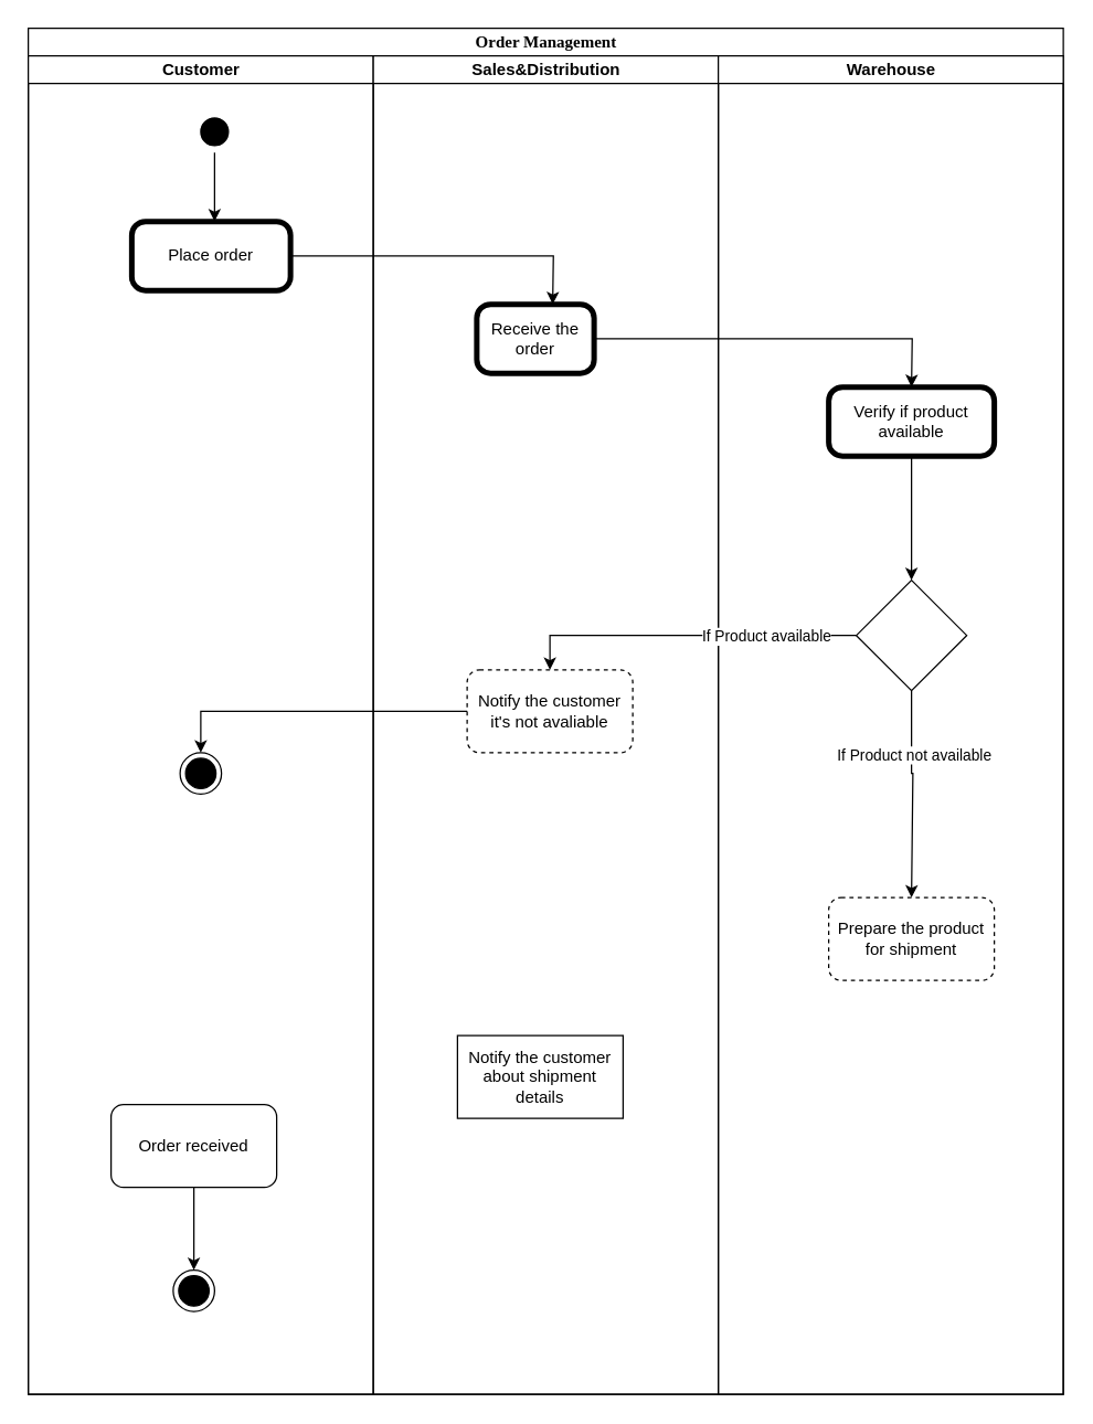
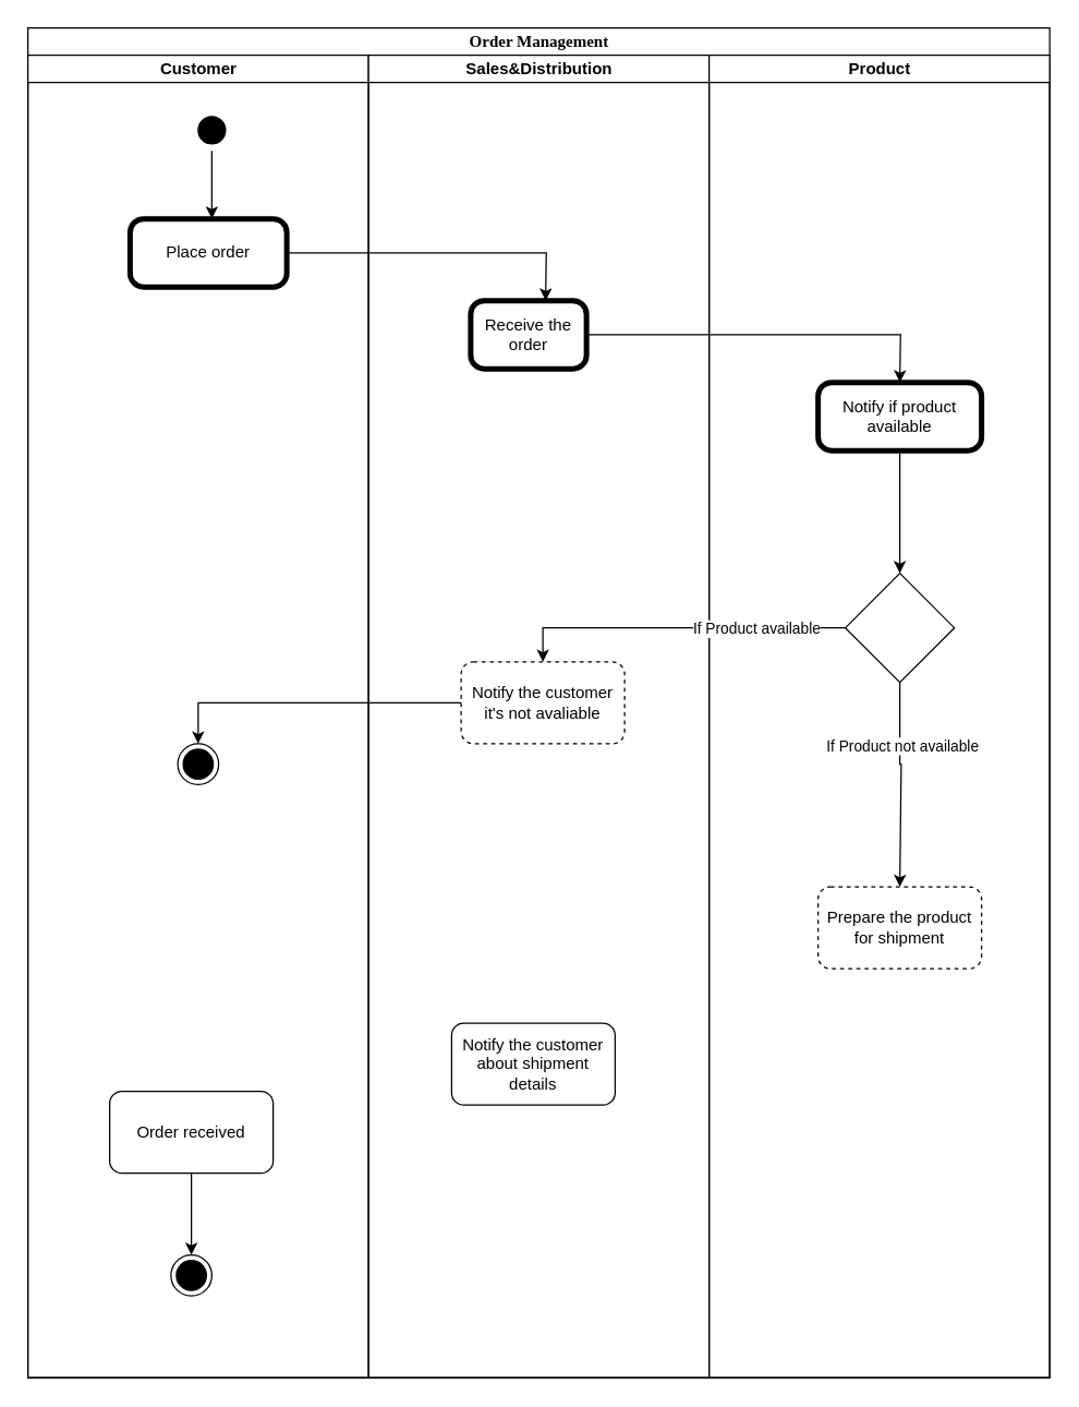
  <mxCell id="0" />
  <mxCell id="1" parent="0" />
  <mxCell id="2" value="Order Management" style="swimlane;html=1;childLayout=stackLayout;startSize=20;rounded=0;shadow=0;comic=0;labelBackgroundColor=none;strokeWidth=1;fontFamily=Verdana;fontSize=12;align=center;" parent="1" vertex="1"><mxGeometry x="20" y="20" width="750" height="990" as="geometry" /></mxCell>
  <mxCell id="3" value="Customer" style="swimlane;html=1;startSize=20;" parent="2" vertex="1"><mxGeometry y="20" width="250" height="970" as="geometry" /></mxCell>
  <mxCell id="4" value="" style="ellipse;html=1;shape=startState;fillColor=#000000;strokeColor=#FFFFFF;" vertex="1" parent="3"><mxGeometry x="120" y="40" width="30" height="30" as="geometry" /></mxCell>
  <mxCell id="5" value="" style="endArrow=classic;html=1;rounded=0;exitX=0.5;exitY=1;exitDx=0;exitDy=0;" edge="1" parent="3" source="4"><mxGeometry width="50" height="50" relative="1" as="geometry"><mxPoint x="140" y="110" as="sourcePoint" /><mxPoint x="135" y="120" as="targetPoint" /></mxGeometry></mxCell>
  <mxCell id="6" style="edgeStyle=orthogonalEdgeStyle;rounded=0;orthogonalLoop=1;jettySize=auto;html=1;" edge="1" parent="3" source="7"><mxGeometry relative="1" as="geometry"><mxPoint x="380" y="180" as="targetPoint" /></mxGeometry></mxCell>
  <mxCell id="7" value="Place order" style="points=[[0.25,0,0],[0.5,0,0],[0.75,0,0],[1,0.25,0],[1,0.5,0],[1,0.75,0],[0.75,1,0],[0.5,1,0],[0.25,1,0],[0,0.75,0],[0,0.5,0],[0,0.25,0]];shape=mxgraph.bpmn.task;whiteSpace=wrap;rectStyle=rounded;size=10;html=1;container=1;expand=0;collapsible=0;bpmnShapeType=call;strokeWidth=0;" vertex="1" parent="3"><mxGeometry x="75" y="120" width="115" height="50" as="geometry" /></mxCell>
  <mxCell id="8" value="" style="ellipse;html=1;shape=endState;fillColor=#000000;strokeColor=#000000;" vertex="1" parent="3"><mxGeometry x="110" y="505" width="30" height="30" as="geometry" /></mxCell>
  <mxCell id="9" value="" style="edgeStyle=orthogonalEdgeStyle;rounded=0;orthogonalLoop=1;jettySize=auto;html=1;" edge="1" parent="3" source="10" target="11"><mxGeometry relative="1" as="geometry" /></mxCell>
  <mxCell id="10" value="Order received" style="rounded=1;whiteSpace=wrap;html=1;" vertex="1" parent="3"><mxGeometry x="60" y="760" width="120" height="60" as="geometry" /></mxCell>
  <mxCell id="11" value="" style="ellipse;html=1;shape=endState;fillColor=#000000;strokeColor=#000000;" vertex="1" parent="3"><mxGeometry x="105" y="880" width="30" height="30" as="geometry" /></mxCell>
  <mxCell id="12" value="Sales&amp;amp;Distribution" style="swimlane;html=1;startSize=20;" parent="2" vertex="1"><mxGeometry x="250" y="20" width="250" height="970" as="geometry" /></mxCell>
  <mxCell id="13" style="edgeStyle=orthogonalEdgeStyle;rounded=0;orthogonalLoop=1;jettySize=auto;html=1;" edge="1" parent="12" source="14"><mxGeometry relative="1" as="geometry"><mxPoint x="390" y="240" as="targetPoint" /></mxGeometry></mxCell>
  <mxCell id="14" value="Receive the order" style="points=[[0.25,0,0],[0.5,0,0],[0.75,0,0],[1,0.25,0],[1,0.5,0],[1,0.75,0],[0.75,1,0],[0.5,1,0],[0.25,1,0],[0,0.75,0],[0,0.5,0],[0,0.25,0]];shape=mxgraph.bpmn.task;whiteSpace=wrap;rectStyle=rounded;size=10;html=1;container=1;expand=0;collapsible=0;bpmnShapeType=call;" vertex="1" parent="12"><mxGeometry x="75" y="180" width="85" height="50" as="geometry" /></mxCell>
  <mxCell id="15" value="Notify the customer it's not avaliable" style="rounded=1;whiteSpace=wrap;html=1;dashed=1;" vertex="1" parent="12"><mxGeometry x="68" y="445" width="120" height="60" as="geometry" /></mxCell>
- <mxCell id="16" value="Notify the customer about shipment details" style="whiteSpace=wrap;html=1;rounded=0;" vertex="1" parent="12"><mxGeometry x="61" y="710" width="120" height="60" as="geometry" /></mxCell>
- <mxCell id="17" value="Warehouse" style="swimlane;html=1;startSize=20;" parent="2" vertex="1"><mxGeometry x="500" y="20" width="250" height="970" as="geometry" /></mxCell>
+ <mxCell id="16" value="Notify the customer about shipment details" style="rounded=1;whiteSpace=wrap;html=1;" vertex="1" parent="12"><mxGeometry x="61" y="710" width="120" height="60" as="geometry" /></mxCell>
+ <mxCell id="17" value="Product" style="swimlane;html=1;startSize=20;" parent="2" vertex="1"><mxGeometry x="500" y="20" width="250" height="970" as="geometry" /></mxCell>
  <mxCell id="18" style="edgeStyle=orthogonalEdgeStyle;rounded=0;orthogonalLoop=1;jettySize=auto;html=1;exitX=0.5;exitY=1;exitDx=0;exitDy=0;exitPerimeter=0;entryX=0.5;entryY=0;entryDx=0;entryDy=0;" edge="1" parent="17" source="19" target="22"><mxGeometry relative="1" as="geometry" /></mxCell>
- <mxCell id="19" value="Verify if product available" style="points=[[0.25,0,0],[0.5,0,0],[0.75,0,0],[1,0.25,0],[1,0.5,0],[1,0.75,0],[0.75,1,0],[0.5,1,0],[0.25,1,0],[0,0.75,0],[0,0.5,0],[0,0.25,0]];shape=mxgraph.bpmn.task;whiteSpace=wrap;rectStyle=rounded;size=10;html=1;container=1;expand=0;collapsible=0;bpmnShapeType=call;" vertex="1" parent="17"><mxGeometry x="80" y="240" width="120" height="50" as="geometry" /></mxCell>
+ <mxCell id="19" value="Notify if product available" style="points=[[0.25,0,0],[0.5,0,0],[0.75,0,0],[1,0.25,0],[1,0.5,0],[1,0.75,0],[0.75,1,0],[0.5,1,0],[0.25,1,0],[0,0.75,0],[0,0.5,0],[0,0.25,0]];shape=mxgraph.bpmn.task;whiteSpace=wrap;rectStyle=rounded;size=10;html=1;container=1;expand=0;collapsible=0;bpmnShapeType=call;" vertex="1" parent="17"><mxGeometry x="80" y="240" width="120" height="50" as="geometry" /></mxCell>
  <mxCell id="20" style="edgeStyle=orthogonalEdgeStyle;rounded=0;orthogonalLoop=1;jettySize=auto;html=1;entryX=0.5;entryY=0;entryDx=0;entryDy=0;" edge="1" parent="17" source="22" target="23"><mxGeometry relative="1" as="geometry"><mxPoint x="140" y="580" as="targetPoint" /><Array as="points"><mxPoint x="140" y="520" /><mxPoint x="141" y="520" /></Array></mxGeometry></mxCell>
  <mxCell id="21" value="If Product not available" style="edgeLabel;html=1;align=center;verticalAlign=middle;resizable=0;points=[];" vertex="1" connectable="0" parent="20"><mxGeometry x="-0.386" y="1" relative="1" as="geometry"><mxPoint as="offset" /></mxGeometry></mxCell>
  <mxCell id="22" value="" style="rhombus;whiteSpace=wrap;html=1;" vertex="1" parent="17"><mxGeometry x="100" y="380" width="80" height="80" as="geometry" /></mxCell>
  <mxCell id="23" value="Prepare the product for shipment" style="rounded=1;whiteSpace=wrap;html=1;dashed=1;" vertex="1" parent="17"><mxGeometry x="80" y="610" width="120" height="60" as="geometry" /></mxCell>
  <mxCell id="24" style="edgeStyle=orthogonalEdgeStyle;rounded=0;orthogonalLoop=1;jettySize=auto;html=1;exitX=0;exitY=0.5;exitDx=0;exitDy=0;entryX=0.5;entryY=0;entryDx=0;entryDy=0;" edge="1" parent="2" source="22" target="15"><mxGeometry relative="1" as="geometry"><mxPoint x="400" y="440" as="targetPoint" /></mxGeometry></mxCell>
  <mxCell id="25" value="If Product available" style="edgeLabel;html=1;align=center;verticalAlign=middle;resizable=0;points=[];" vertex="1" connectable="0" parent="24"><mxGeometry x="-0.721" y="-4" relative="1" as="geometry"><mxPoint x="-32" y="4" as="offset" /></mxGeometry></mxCell>
  <mxCell id="26" style="edgeStyle=orthogonalEdgeStyle;rounded=0;orthogonalLoop=1;jettySize=auto;html=1;entryX=0.5;entryY=0;entryDx=0;entryDy=0;" edge="1" parent="2" source="15" target="8"><mxGeometry relative="1" as="geometry"><mxPoint x="130" y="500" as="targetPoint" /></mxGeometry></mxCell>
